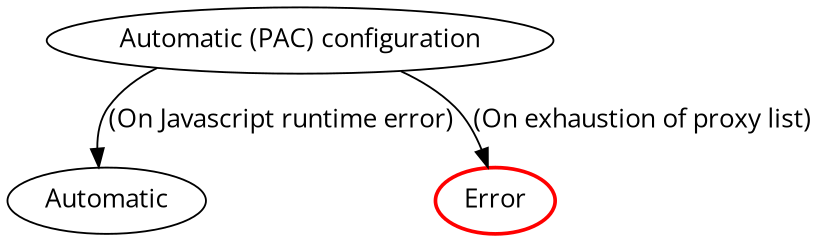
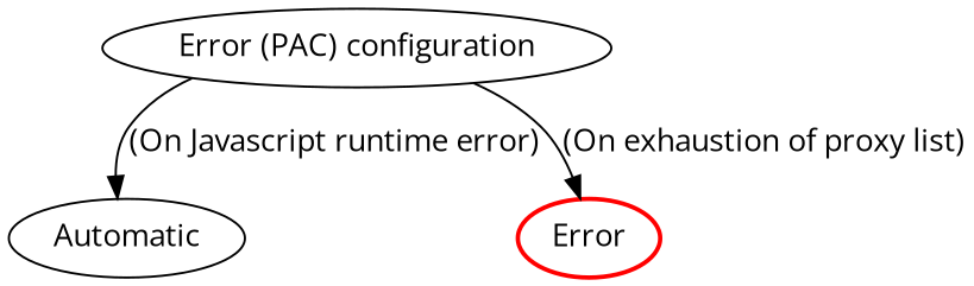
  digraph {
    fontname="Open Sans"
    node [fontname="Open Sans"]
    edge [fontname="Open Sans"]
-   n1 [label="Automatic (PAC) configuration"]
+   n1 [label="Error (PAC) configuration"]
    n2 [label=Automatic]
    Error [color=red style=bold]
    n1 -> n2 [label="(On Javascript runtime error)"]
    n1 -> Error [label="(On exhaustion of proxy list)"]
  }
